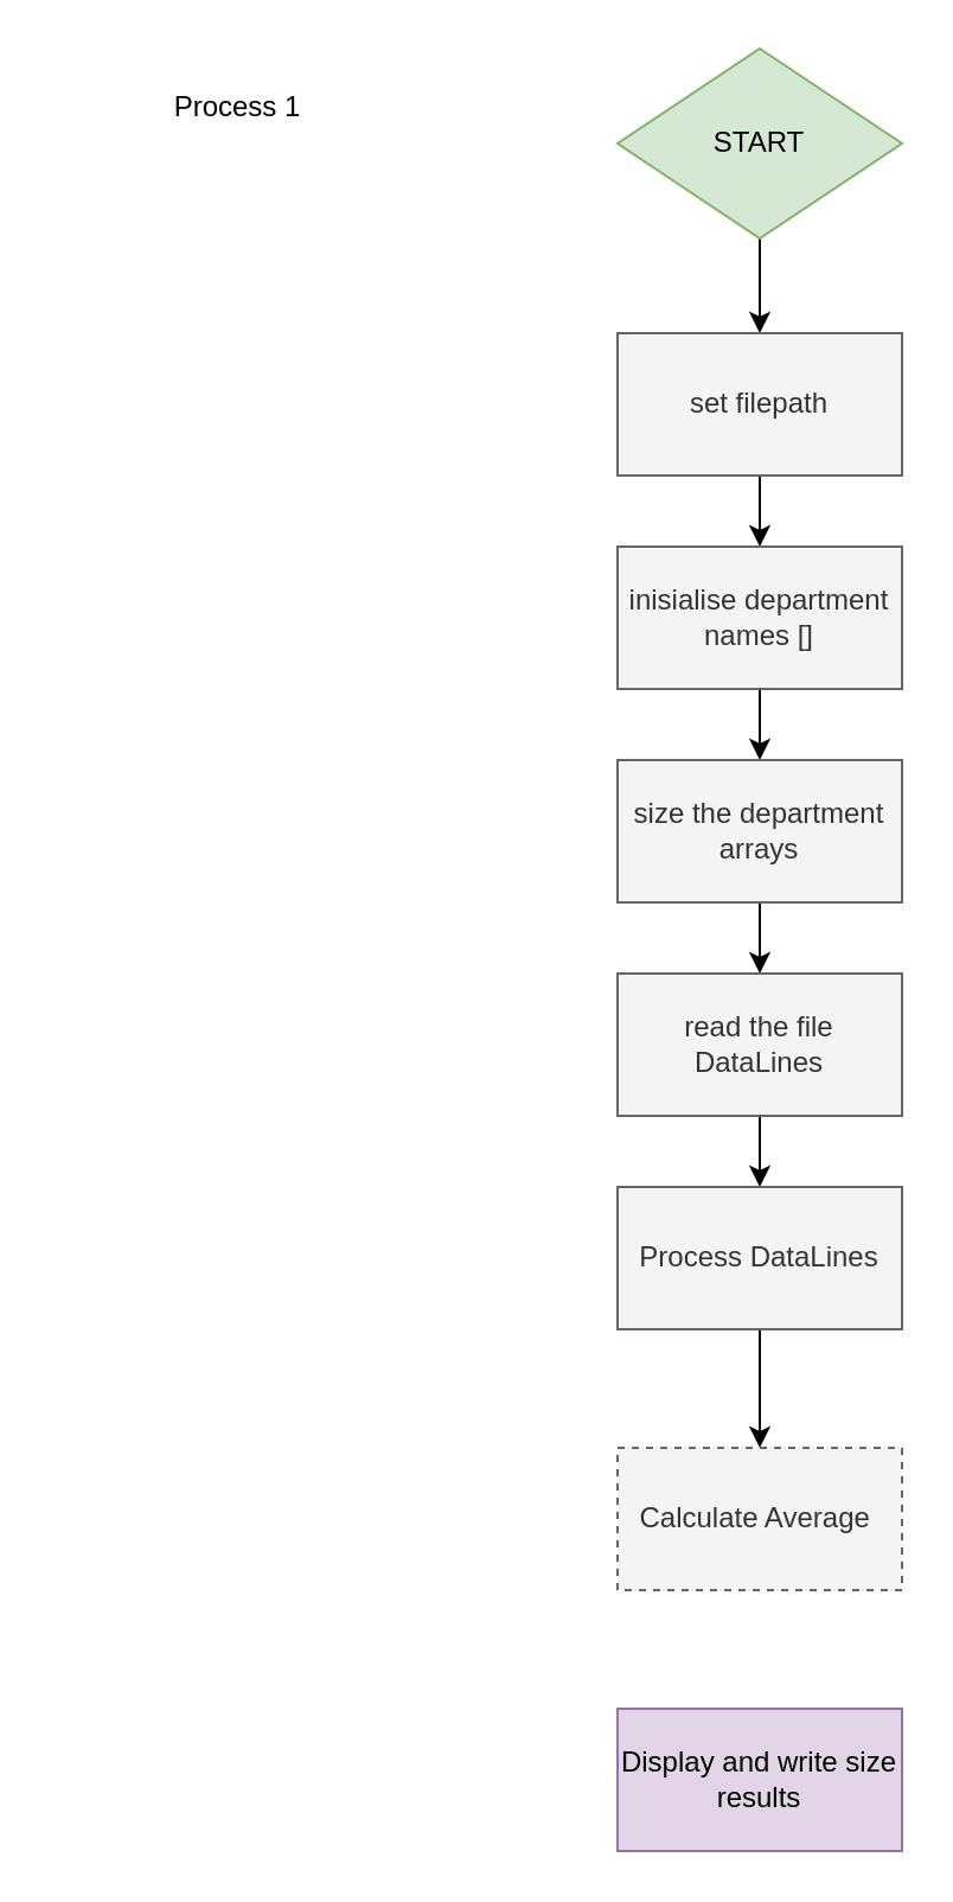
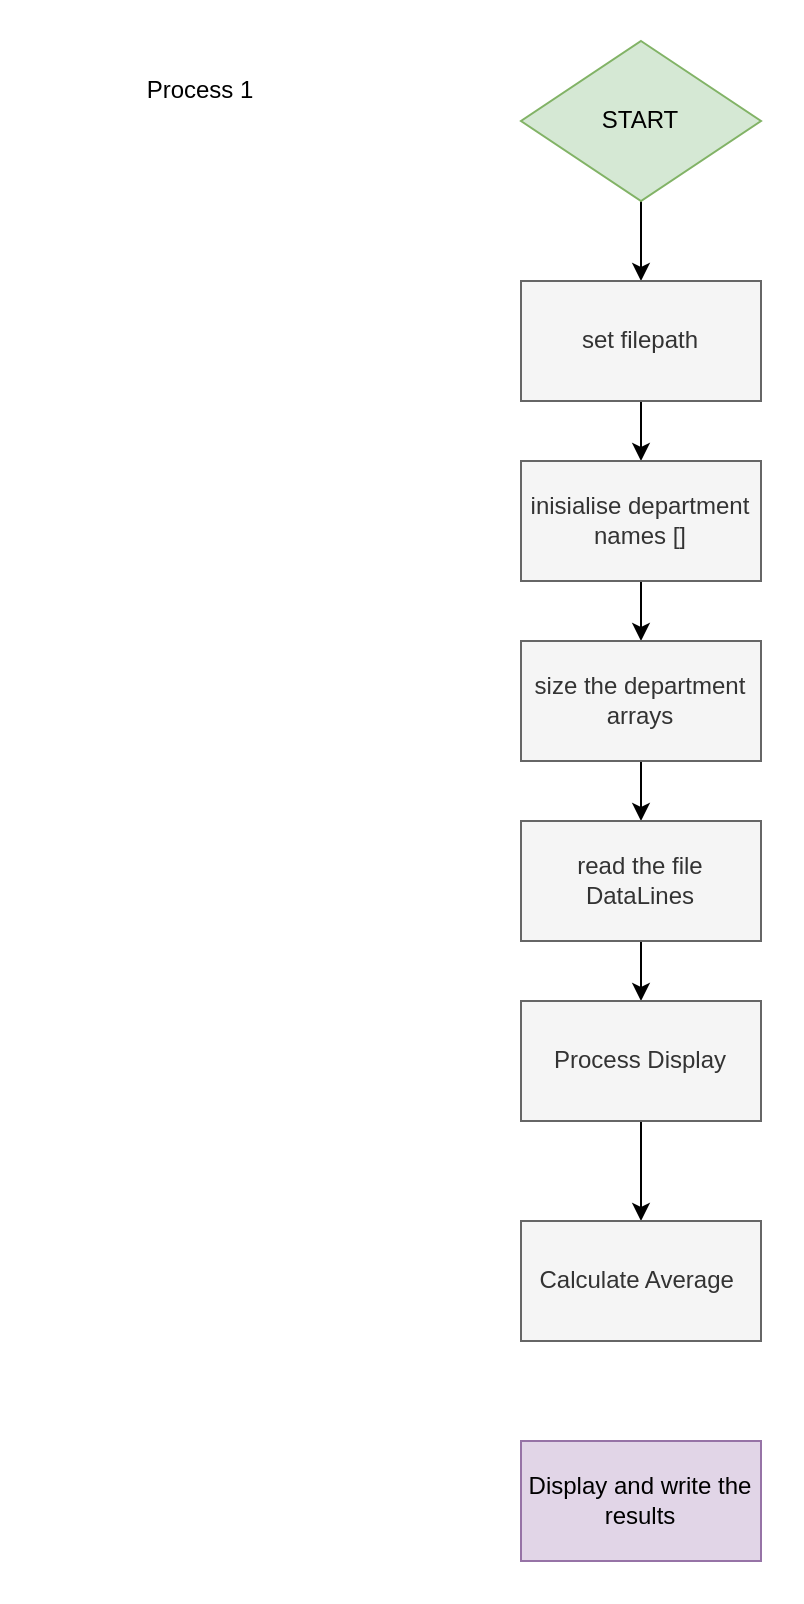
  <mxCell id="0" />
  <mxCell id="1" parent="0" />
  <mxCell id="2" value="" style="edgeStyle=orthogonalEdgeStyle;rounded=0;orthogonalLoop=1;jettySize=auto;html=1;" edge="1" parent="1" source="3" target="6"><mxGeometry relative="1" as="geometry" /></mxCell>
  <mxCell id="3" value="START" style="rhombus;whiteSpace=wrap;html=1;fillColor=#d5e8d4;strokeColor=#82b366;" vertex="1" parent="1"><mxGeometry x="260" y="20" width="120" height="80" as="geometry" /></mxCell>
  <mxCell id="4" value="Process 1" style="text;html=1;align=center;verticalAlign=middle;whiteSpace=wrap;rounded=0;" vertex="1" parent="1"><mxGeometry x="20" y="30" width="160" height="30" as="geometry" /></mxCell>
  <mxCell id="5" value="" style="edgeStyle=orthogonalEdgeStyle;rounded=0;orthogonalLoop=1;jettySize=auto;html=1;" edge="1" parent="1" source="6" target="8"><mxGeometry relative="1" as="geometry" /></mxCell>
  <mxCell id="6" value="set filepath" style="whiteSpace=wrap;html=1;fillColor=#f5f5f5;strokeColor=#666666;fontColor=#333333;" vertex="1" parent="1"><mxGeometry x="260" y="140" width="120" height="60" as="geometry" /></mxCell>
  <mxCell id="7" value="" style="edgeStyle=orthogonalEdgeStyle;rounded=0;orthogonalLoop=1;jettySize=auto;html=1;" edge="1" parent="1" source="8" target="10"><mxGeometry relative="1" as="geometry" /></mxCell>
  <mxCell id="8" value="inisialise department names []" style="whiteSpace=wrap;html=1;fillColor=#f5f5f5;strokeColor=#666666;fontColor=#333333;" vertex="1" parent="1"><mxGeometry x="260" y="230" width="120" height="60" as="geometry" /></mxCell>
  <mxCell id="9" value="" style="edgeStyle=orthogonalEdgeStyle;rounded=0;orthogonalLoop=1;jettySize=auto;html=1;" edge="1" parent="1" source="10" target="12"><mxGeometry relative="1" as="geometry" /></mxCell>
  <mxCell id="10" value="size the department arrays" style="whiteSpace=wrap;html=1;fillColor=#f5f5f5;strokeColor=#666666;fontColor=#333333;" vertex="1" parent="1"><mxGeometry x="260" y="320" width="120" height="60" as="geometry" /></mxCell>
  <mxCell id="11" value="" style="edgeStyle=orthogonalEdgeStyle;rounded=0;orthogonalLoop=1;jettySize=auto;html=1;" edge="1" parent="1" source="12" target="14"><mxGeometry relative="1" as="geometry" /></mxCell>
  <mxCell id="12" value="read the file DataLines" style="whiteSpace=wrap;html=1;fillColor=#f5f5f5;strokeColor=#666666;fontColor=#333333;" vertex="1" parent="1"><mxGeometry x="260" y="410" width="120" height="60" as="geometry" /></mxCell>
  <mxCell id="13" value="" style="edgeStyle=orthogonalEdgeStyle;rounded=0;orthogonalLoop=1;jettySize=auto;html=1;" edge="1" parent="1" source="14" target="15"><mxGeometry relative="1" as="geometry" /></mxCell>
- <mxCell id="14" value="Process DataLines" style="whiteSpace=wrap;html=1;fillColor=#f5f5f5;strokeColor=#666666;fontColor=#333333;" vertex="1" parent="1"><mxGeometry x="260" y="500" width="120" height="60" as="geometry" /></mxCell>
- <mxCell id="15" value="Calculate Average&amp;nbsp;" style="whiteSpace=wrap;html=1;fillColor=#f5f5f5;strokeColor=#666666;fontColor=#333333;dashed=1;" vertex="1" parent="1"><mxGeometry x="260" y="610" width="120" height="60" as="geometry" /></mxCell>
- <mxCell id="16" value="Display and write size results" style="whiteSpace=wrap;html=1;fillColor=#e1d5e7;strokeColor=#9673a6;" vertex="1" parent="1"><mxGeometry x="260" y="720" width="120" height="60" as="geometry" /></mxCell>
+ <mxCell id="14" value="Process Display" style="whiteSpace=wrap;html=1;fillColor=#f5f5f5;strokeColor=#666666;fontColor=#333333;" vertex="1" parent="1"><mxGeometry x="260" y="500" width="120" height="60" as="geometry" /></mxCell>
+ <mxCell id="15" value="Calculate Average&amp;nbsp;" style="whiteSpace=wrap;html=1;fillColor=#f5f5f5;strokeColor=#666666;fontColor=#333333;" vertex="1" parent="1"><mxGeometry x="260" y="610" width="120" height="60" as="geometry" /></mxCell>
+ <mxCell id="16" value="Display and write the results" style="whiteSpace=wrap;html=1;fillColor=#e1d5e7;strokeColor=#9673a6;" vertex="1" parent="1"><mxGeometry x="260" y="720" width="120" height="60" as="geometry" /></mxCell>
